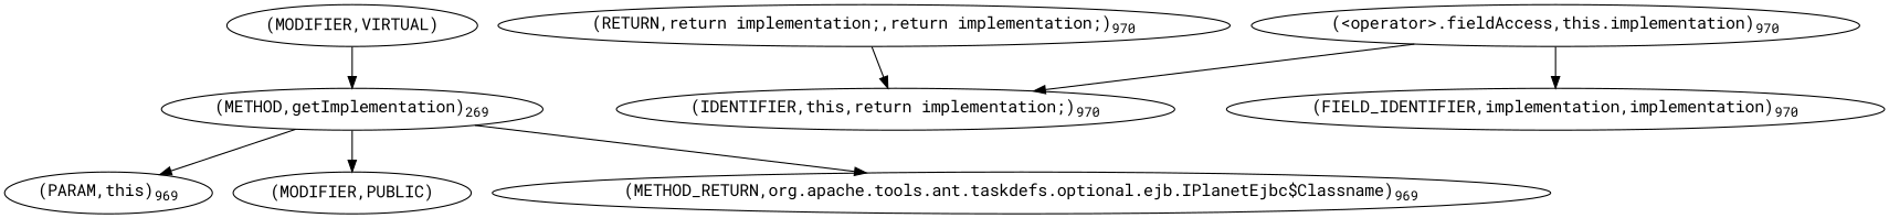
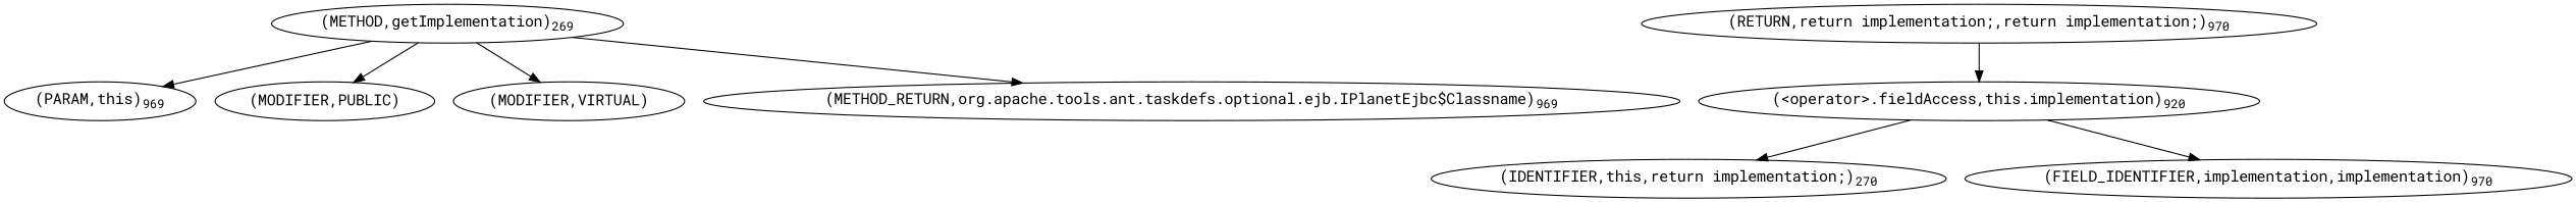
  digraph {
    fontname="Roboto Mono"
    node [fontname="Roboto Mono"]
    edge [fontname="Roboto Mono"]
    n1 [label=<(METHOD,getImplementation)<SUB>269</SUB>>]
    n2 [label=<(PARAM,this)<SUB>969</SUB>>]
    n3 [label=<(MODIFIER,PUBLIC)>]
    n4 [label=<(MODIFIER,VIRTUAL)>]
    n5 [label=<(METHOD_RETURN,org.apache.tools.ant.taskdefs.optional.ejb.IPlanetEjbc$Classname)<SUB>969</SUB>>]
    n6 [label=<(RETURN,return implementation;,return implementation;)<SUB>970</SUB>>]
-   n7 [label=<(&lt;operator&gt;.fieldAccess,this.implementation)<SUB>970</SUB>>]
-   n8 [label=<(IDENTIFIER,this,return implementation;)<SUB>970</SUB>>]
+   n7 [label=<(&lt;operator&gt;.fieldAccess,this.implementation)<SUB>920</SUB>>]
+   n8 [label=<(IDENTIFIER,this,return implementation;)<SUB>270</SUB>>]
    n9 [label=<(FIELD_IDENTIFIER,implementation,implementation)<SUB>970</SUB>>]
    n1 -> n2
    n1 -> n3
-   n4 -> n1
+   n1 -> n4
    n1 -> n5
-   n6 -> n8
+   n6 -> n7
    n7 -> n8
    n7 -> n9
  }
